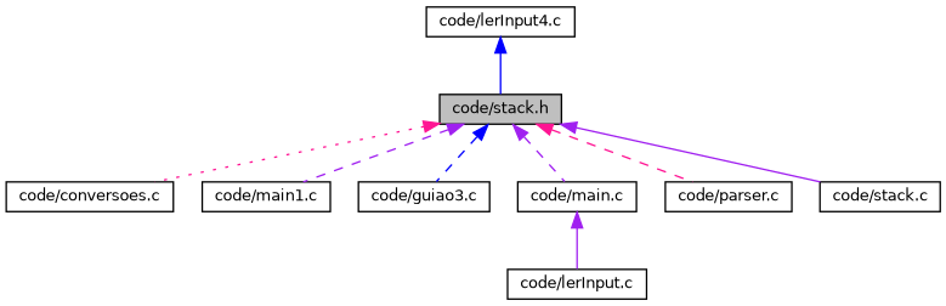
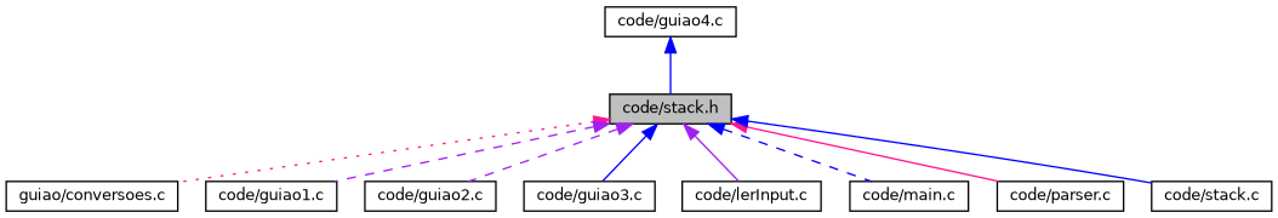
  digraph {
    node [color=black fillcolor=white fontname=Helvetica fontsize=10 shape=record style=filled]
    edge [color=purple dir=back fontname=Helvetica fontsize=10 labelfontname=Helvetica labelfontsize=10 style=dashed]
    n1 [fillcolor=grey75 fontcolor=black height=0.2 label="code/stack.h" width=0.4]
-   n2 [height=0.2 label="code/conversoes.c" width=0.4]
-   n3 [height=0.2 label="code/main1.c" width=0.4]
+   n2 [height=0.2 label="guiao/conversoes.c" width=0.4]
+   n3 [height=0.2 label="code/guiao1.c" width=0.4]
+   n4 [height=0.2 label="code/guiao2.c" width=0.4]
    n5 [height=0.2 label="code/guiao3.c" width=0.4]
    n6 [height=0.2 label="code/lerInput.c" width=0.4]
    n7 [height=0.2 label="code/main.c" width=0.4]
    n8 [height=0.2 label="code/parser.c" width=0.4]
    n9 [height=0.2 label="code/stack.c" width=0.4]
-   n10 [height=0.2 label="code/lerInput4.c" width=0.4]
+   n10 [height=0.2 label="code/guiao4.c" width=0.4]
    n1 -> n2 [color=deeppink style=dotted]
    n1 -> n3
-   n1 -> n5 [color=blue]
-   n7 -> n6 [style=solid]
-   n1 -> n7
-   n1 -> n8 [color=deeppink]
-   n1 -> n9 [style=solid]
+   n1 -> n4
+   n1 -> n5 [color=blue style=solid]
+   n1 -> n6 [style=solid]
+   n1 -> n7 [color=blue]
+   n1 -> n8 [color=deeppink style=solid]
+   n1 -> n9 [color=blue style=solid]
    n10 -> n1 [color=blue style=solid]
  }
